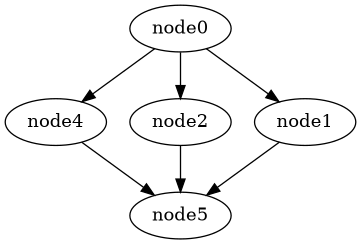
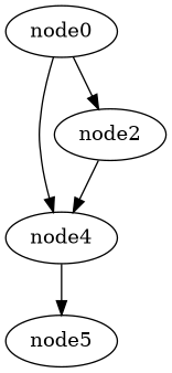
  digraph {
    node4
    node5
    node2
-   node1
    node0
    node4 -> node5
-   node2 -> node5
-   node1 -> node5
+   node2 -> node4
    node0 -> node4
    node0 -> node2
-   node0 -> node1
  }
